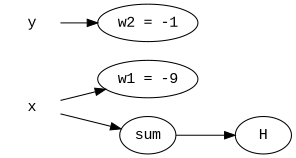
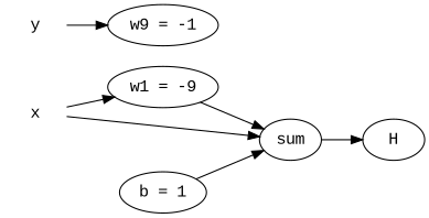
  digraph {
    fontname="Liberation Mono"
    rankdir=LR
    node [fontname="Liberation Mono"]
    edge [fontname="Liberation Mono"]
    x [shape=plaintext]
    y [shape=plaintext]
    n3 [label="w1 = -9"]
    sum
-   "w2 = -1"
+   "w2 = -1" [label="w9 = -1"]
    H
+   "b = 1"
    subgraph sub_1 {
      x
      y
    }
    x -> n3
    x -> sum
    y -> "w2 = -1"
+   n3 -> sum
    sum -> H
+   "b = 1" -> sum
  }
